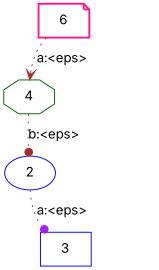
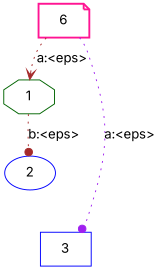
  digraph {
    fontname=Inter
    nodesep=0.25
    rankdir=TB
    ranksep=0.4
    node [color=blue fontname=Inter fontsize=14 style=solid]
    edge [arrowhead=dot color=brown fontname=Inter fontsize=14 style=dotted]
    n1 [color=deeppink label=6 shape=note style=bold]
-   n2 [color=darkgreen label=4 shape=octagon]
+   n2 [color=darkgreen label=1 shape=octagon]
    n3 [label=2 shape=ellipse]
    n4 [label=3 shape=box]
    n1 -> n2 [arrowhead=vee label="a:<eps>"]
    n2 -> n3 [label="b:<eps>"]
-   n3 -> n4 [color=purple label="a:<eps>"]
+   n1 -> n4 [color=purple label="a:<eps>"]
  }
